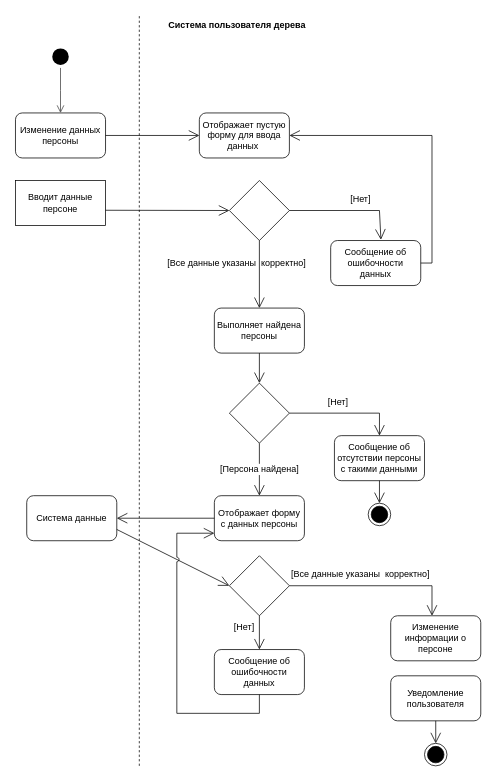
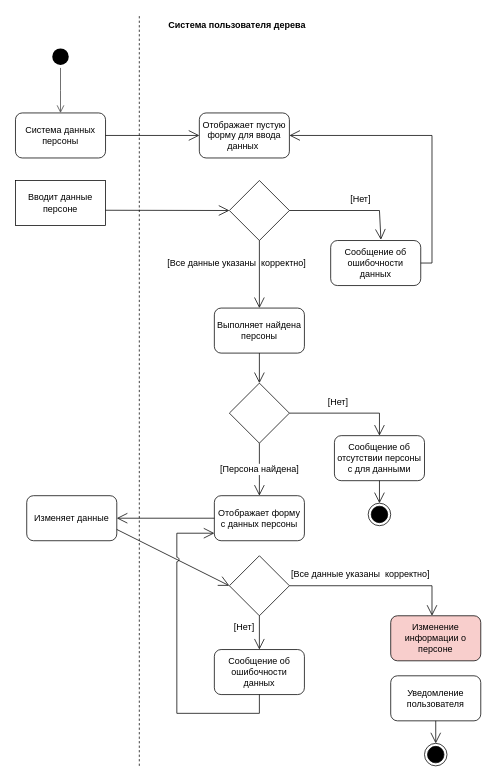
  <mxCell id="0" />
  <mxCell id="1" parent="0" />
  <mxCell id="2" value="" style="endArrow=none;dashed=1;html=1;rounded=0;" edge="1" parent="1"><mxGeometry width="50" height="50" relative="1" as="geometry"><mxPoint x="185" y="1020" as="sourcePoint" /><mxPoint x="185" y="20" as="targetPoint" /></mxGeometry></mxCell>
  <mxCell id="3" value="Система пользователя дерева" style="text;align=center;fontStyle=1;verticalAlign=middle;spacingLeft=3;spacingRight=3;strokeColor=none;rotatable=0;points=[[0,0.5],[1,0.5]];portConstraint=eastwest;html=1;" vertex="1" parent="1"><mxGeometry x="275" y="20" width="80" height="26" as="geometry" /></mxCell>
  <mxCell id="4" value="" style="ellipse;html=1;shape=startState;fillColor=#000000;strokeColor=none;" vertex="1" parent="1"><mxGeometry x="65" y="60" width="30" height="30" as="geometry" /></mxCell>
  <mxCell id="5" value="" style="edgeStyle=orthogonalEdgeStyle;html=1;verticalAlign=bottom;endArrow=open;endSize=8;strokeColor=#404040;rounded=0;" edge="1" parent="1" source="4"><mxGeometry relative="1" as="geometry"><mxPoint x="80" y="150" as="targetPoint" /></mxGeometry></mxCell>
- <mxCell id="6" value="Изменение данных персоны" style="rounded=1;whiteSpace=wrap;html=1;" vertex="1" parent="1"><mxGeometry x="20" y="150" width="120" height="60" as="geometry" /></mxCell>
+ <mxCell id="6" value="Система данных персоны" style="rounded=1;whiteSpace=wrap;html=1;" vertex="1" parent="1"><mxGeometry x="20" y="150" width="120" height="60" as="geometry" /></mxCell>
  <mxCell id="7" value="" style="endArrow=open;endFill=1;endSize=12;html=1;rounded=0;exitX=1;exitY=0.5;exitDx=0;exitDy=0;" edge="1" parent="1" source="6"><mxGeometry width="160" relative="1" as="geometry"><mxPoint x="145" y="190" as="sourcePoint" /><mxPoint x="265" y="180" as="targetPoint" /></mxGeometry></mxCell>
  <mxCell id="8" value="&lt;span style=&quot;line-height: 107%;&quot;&gt;Отображает пустую форму для ввода данных&amp;nbsp;&lt;/span&gt;" style="rounded=1;whiteSpace=wrap;html=1;strokeColor=default;align=center;verticalAlign=middle;fontFamily=Helvetica;fontSize=12;fontColor=default;fillColor=default;" vertex="1" parent="1"><mxGeometry x="265" y="150" width="120" height="60" as="geometry" /></mxCell>
  <mxCell id="9" value="Вводит данные персоне" style="whiteSpace=wrap;html=1;rounded=0;" vertex="1" parent="1"><mxGeometry x="20" y="240" width="120" height="60" as="geometry" /></mxCell>
  <mxCell id="10" value="" style="rhombus;whiteSpace=wrap;html=1;" vertex="1" parent="1"><mxGeometry x="305" y="240" width="80" height="80" as="geometry" /></mxCell>
  <mxCell id="11" value="" style="endArrow=open;endFill=1;endSize=12;html=1;rounded=0;exitX=1;exitY=0.661;exitDx=0;exitDy=0;entryX=0;entryY=0.5;entryDx=0;entryDy=0;exitPerimeter=0;" edge="1" parent="1" source="9" target="10"><mxGeometry width="160" relative="1" as="geometry"><mxPoint x="275" y="205" as="sourcePoint" /><mxPoint x="150" y="265" as="targetPoint" /></mxGeometry></mxCell>
  <mxCell id="12" value="" style="endArrow=open;endFill=1;endSize=12;html=1;rounded=0;exitX=0.5;exitY=1;exitDx=0;exitDy=0;entryX=0.5;entryY=0;entryDx=0;entryDy=0;" edge="1" parent="1" source="10" target="21"><mxGeometry width="160" relative="1" as="geometry"><mxPoint x="285" y="215" as="sourcePoint" /><mxPoint x="345" y="400" as="targetPoint" /><Array as="points" /></mxGeometry></mxCell>
  <mxCell id="13" value="[Все данные указаны&amp;nbsp; корректно]" style="text;html=1;align=center;verticalAlign=middle;whiteSpace=wrap;rounded=0;" vertex="1" parent="1"><mxGeometry x="220" y="335" width="190" height="30" as="geometry" /></mxCell>
  <mxCell id="14" value="" style="endArrow=open;endFill=1;endSize=12;html=1;rounded=0;exitX=1;exitY=0.5;exitDx=0;exitDy=0;entryX=0.558;entryY=-0.017;entryDx=0;entryDy=0;entryPerimeter=0;" edge="1" parent="1" source="10" target="16"><mxGeometry width="160" relative="1" as="geometry"><mxPoint x="535" y="330" as="sourcePoint" /><mxPoint x="535" y="410" as="targetPoint" /><Array as="points"><mxPoint x="505" y="280" /></Array></mxGeometry></mxCell>
  <mxCell id="15" value="[Нет]" style="text;html=1;align=center;verticalAlign=middle;whiteSpace=wrap;rounded=0;" vertex="1" parent="1"><mxGeometry x="385" y="250" width="190" height="30" as="geometry" /></mxCell>
  <mxCell id="16" value="Сообщение об ошибочности данных" style="rounded=1;whiteSpace=wrap;html=1;" vertex="1" parent="1"><mxGeometry x="440" y="320" width="120" height="60" as="geometry" /></mxCell>
  <mxCell id="17" value="" style="endArrow=open;endFill=1;endSize=12;html=1;rounded=0;exitX=1;exitY=0.5;exitDx=0;exitDy=0;entryX=1;entryY=0.5;entryDx=0;entryDy=0;" edge="1" parent="1" source="16" target="8"><mxGeometry width="160" relative="1" as="geometry"><mxPoint x="510" y="250" as="sourcePoint" /><mxPoint x="500" y="410" as="targetPoint" /><Array as="points"><mxPoint x="575" y="350" /><mxPoint x="575" y="180" /></Array></mxGeometry></mxCell>
- <mxCell id="18" value="Система данные" style="rounded=1;whiteSpace=wrap;html=1;" vertex="1" parent="1"><mxGeometry x="35" y="660" width="120" height="60" as="geometry" /></mxCell>
+ <mxCell id="18" value="Изменяет данные" style="rounded=1;whiteSpace=wrap;html=1;" vertex="1" parent="1"><mxGeometry x="35" y="660" width="120" height="60" as="geometry" /></mxCell>
  <mxCell id="19" value="" style="endArrow=open;endFill=1;endSize=12;html=1;rounded=0;exitX=1;exitY=0.5;exitDx=0;exitDy=0;" edge="1" parent="1" source="20"><mxGeometry width="160" relative="1" as="geometry"><mxPoint x="160" y="610" as="sourcePoint" /><mxPoint x="505" y="580" as="targetPoint" /><Array as="points"><mxPoint x="505" y="550" /></Array></mxGeometry></mxCell>
  <mxCell id="20" value="" style="rhombus;whiteSpace=wrap;html=1;" vertex="1" parent="1"><mxGeometry x="305" y="510" width="80" height="80" as="geometry" /></mxCell>
  <mxCell id="21" value="Выполняет найдена персоны" style="rounded=1;whiteSpace=wrap;html=1;" vertex="1" parent="1"><mxGeometry x="285" y="410" width="120" height="60" as="geometry" /></mxCell>
  <mxCell id="22" value="" style="endArrow=open;endFill=1;endSize=12;html=1;rounded=0;exitX=0.5;exitY=1;exitDx=0;exitDy=0;entryX=0.5;entryY=0;entryDx=0;entryDy=0;" edge="1" parent="1" source="21" target="20"><mxGeometry width="160" relative="1" as="geometry"><mxPoint x="415" y="470" as="sourcePoint" /><mxPoint x="415" y="560" as="targetPoint" /><Array as="points" /></mxGeometry></mxCell>
  <mxCell id="23" value="[Нет]" style="text;html=1;align=center;verticalAlign=middle;whiteSpace=wrap;rounded=0;" vertex="1" parent="1"><mxGeometry x="355" y="520" width="190" height="30" as="geometry" /></mxCell>
  <mxCell id="24" value="[Персона найдена]" style="endArrow=open;endFill=1;endSize=12;html=1;rounded=0;exitX=0.5;exitY=1;exitDx=0;exitDy=0;fontSize=12;" edge="1" parent="1" source="20"><mxGeometry width="160" relative="1" as="geometry"><mxPoint x="355" y="480" as="sourcePoint" /><mxPoint x="345" y="660" as="targetPoint" /><Array as="points" /></mxGeometry></mxCell>
  <mxCell id="25" value="Отображает форму с данных персоны" style="rounded=1;whiteSpace=wrap;html=1;" vertex="1" parent="1"><mxGeometry x="285" y="660" width="120" height="60" as="geometry" /></mxCell>
  <mxCell id="26" value="" style="endArrow=open;endFill=1;endSize=12;html=1;rounded=0;exitX=0;exitY=0.5;exitDx=0;exitDy=0;" edge="1" parent="1"><mxGeometry width="160" relative="1" as="geometry"><mxPoint x="285" y="690" as="sourcePoint" /><mxPoint x="155" y="690" as="targetPoint" /><Array as="points" /></mxGeometry></mxCell>
  <mxCell id="27" value="" style="rhombus;whiteSpace=wrap;html=1;" vertex="1" parent="1"><mxGeometry x="305" y="740" width="80" height="80" as="geometry" /></mxCell>
  <mxCell id="28" value="" style="endArrow=open;endFill=1;endSize=12;html=1;rounded=0;exitX=1;exitY=0.75;exitDx=0;exitDy=0;entryX=0;entryY=0.5;entryDx=0;entryDy=0;" edge="1" parent="1" source="18" target="27"><mxGeometry width="160" relative="1" as="geometry"><mxPoint x="155" y="779.66" as="sourcePoint" /><mxPoint x="165" y="765" as="targetPoint" /></mxGeometry></mxCell>
  <mxCell id="29" value="" style="endArrow=open;endFill=1;endSize=12;html=1;rounded=0;exitX=0.5;exitY=1;exitDx=0;exitDy=0;entryX=0.5;entryY=0;entryDx=0;entryDy=0;" edge="1" parent="1" source="27" target="33"><mxGeometry width="160" relative="1" as="geometry"><mxPoint x="285" y="715" as="sourcePoint" /><mxPoint x="345" y="860" as="targetPoint" /><Array as="points" /></mxGeometry></mxCell>
  <mxCell id="30" value="[Все данные указаны&amp;nbsp; корректно]" style="text;html=1;align=center;verticalAlign=middle;whiteSpace=wrap;rounded=0;" vertex="1" parent="1"><mxGeometry x="385" y="750" width="190" height="30" as="geometry" /></mxCell>
  <mxCell id="31" value="" style="endArrow=open;endFill=1;endSize=12;html=1;rounded=0;exitX=1;exitY=0.5;exitDx=0;exitDy=0;" edge="1" parent="1" source="27"><mxGeometry width="160" relative="1" as="geometry"><mxPoint x="535" y="830" as="sourcePoint" /><mxPoint x="575" y="820" as="targetPoint" /><Array as="points"><mxPoint x="575" y="780" /></Array></mxGeometry></mxCell>
  <mxCell id="32" value="[Нет]" style="text;html=1;align=center;verticalAlign=middle;whiteSpace=wrap;rounded=0;" vertex="1" parent="1"><mxGeometry x="230" y="820" width="190" height="30" as="geometry" /></mxCell>
  <mxCell id="33" value="Сообщение об ошибочности данных" style="rounded=1;whiteSpace=wrap;html=1;" vertex="1" parent="1"><mxGeometry x="285" y="865" width="120" height="60" as="geometry" /></mxCell>
  <mxCell id="34" value="" style="endArrow=open;endFill=1;endSize=12;html=1;rounded=0;exitX=0.5;exitY=1;exitDx=0;exitDy=0;jumpStyle=arc;" edge="1" parent="1" source="33"><mxGeometry width="160" relative="1" as="geometry"><mxPoint x="345" y="1040" as="sourcePoint" /><mxPoint x="285" y="710" as="targetPoint" /><Array as="points"><mxPoint x="345" y="950" /><mxPoint x="235" y="950" /><mxPoint x="235" y="710" /></Array></mxGeometry></mxCell>
- <mxCell id="35" value="Изменение информации о персоне" style="rounded=1;whiteSpace=wrap;html=1;" vertex="1" parent="1"><mxGeometry x="520" y="820" width="120" height="60" as="geometry" /></mxCell>
+ <mxCell id="35" value="Изменение информации о персоне" style="rounded=1;whiteSpace=wrap;html=1;fillColor=#f8cecc;" vertex="1" parent="1"><mxGeometry x="520" y="820" width="120" height="60" as="geometry" /></mxCell>
  <mxCell id="36" value="Уведомление пользователя" style="rounded=1;whiteSpace=wrap;html=1;" vertex="1" parent="1"><mxGeometry x="520" y="900" width="120" height="60" as="geometry" /></mxCell>
  <mxCell id="37" value="" style="ellipse;html=1;shape=endState;fillColor=#000000;strokeColor=default;" vertex="1" parent="1"><mxGeometry x="565" y="990" width="30" height="30" as="geometry" /></mxCell>
  <mxCell id="38" value="" style="endArrow=open;endFill=1;endSize=12;html=1;rounded=0;entryX=0.5;entryY=0;entryDx=0;entryDy=0;" edge="1" parent="1"><mxGeometry width="160" relative="1" as="geometry"><mxPoint x="580" y="960" as="sourcePoint" /><mxPoint x="580" y="990" as="targetPoint" /></mxGeometry></mxCell>
- <mxCell id="39" value="Сообщение об отсутствии персоны с такими данными" style="rounded=1;whiteSpace=wrap;html=1;" vertex="1" parent="1"><mxGeometry x="445" y="580" width="120" height="60" as="geometry" /></mxCell>
+ <mxCell id="39" value="Сообщение об отсутствии персоны с для данными" style="rounded=1;whiteSpace=wrap;html=1;" vertex="1" parent="1"><mxGeometry x="445" y="580" width="120" height="60" as="geometry" /></mxCell>
  <mxCell id="40" value="" style="ellipse;html=1;shape=endState;fillColor=#000000;strokeColor=default;" vertex="1" parent="1"><mxGeometry x="490" y="670" width="30" height="30" as="geometry" /></mxCell>
  <mxCell id="41" value="" style="endArrow=open;endFill=1;endSize=12;html=1;rounded=0;entryX=0.5;entryY=0;entryDx=0;entryDy=0;" edge="1" parent="1"><mxGeometry width="160" relative="1" as="geometry"><mxPoint x="505" y="640" as="sourcePoint" /><mxPoint x="505" y="670" as="targetPoint" /></mxGeometry></mxCell>
